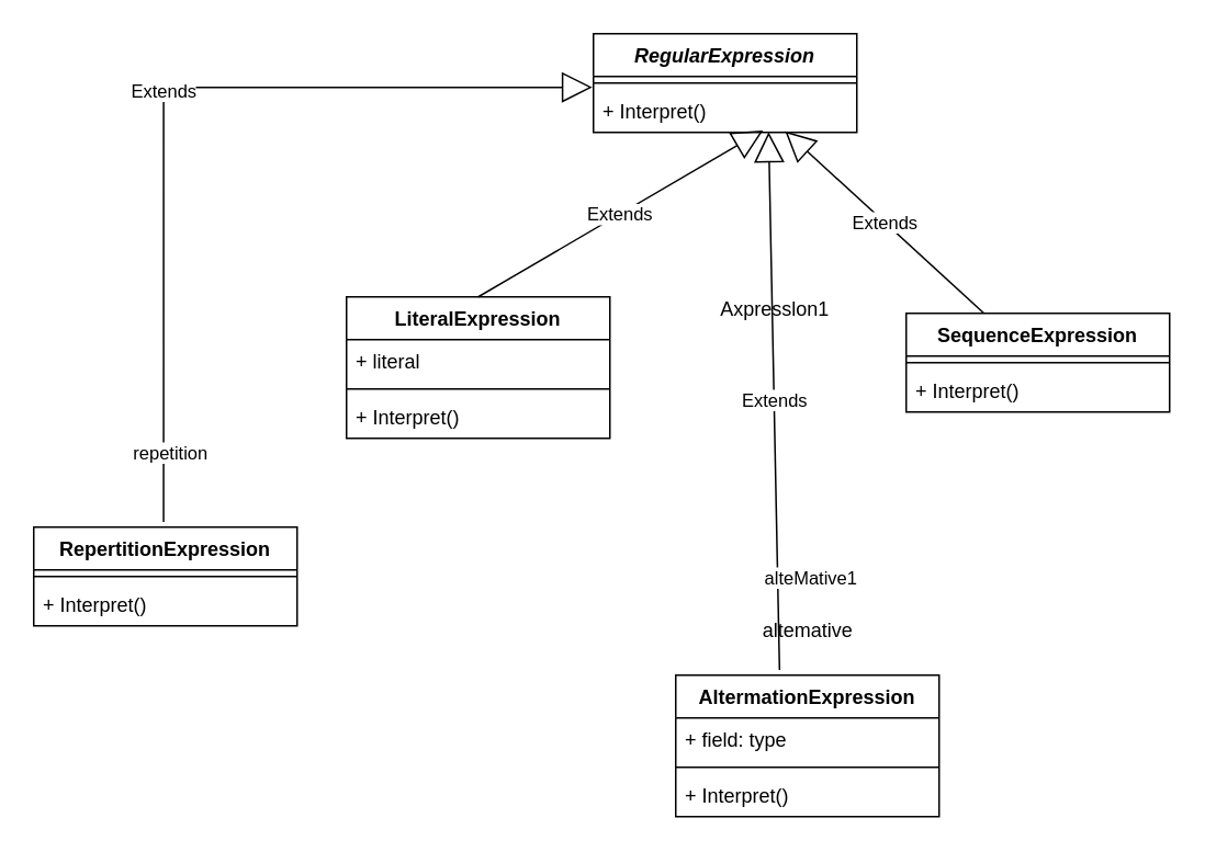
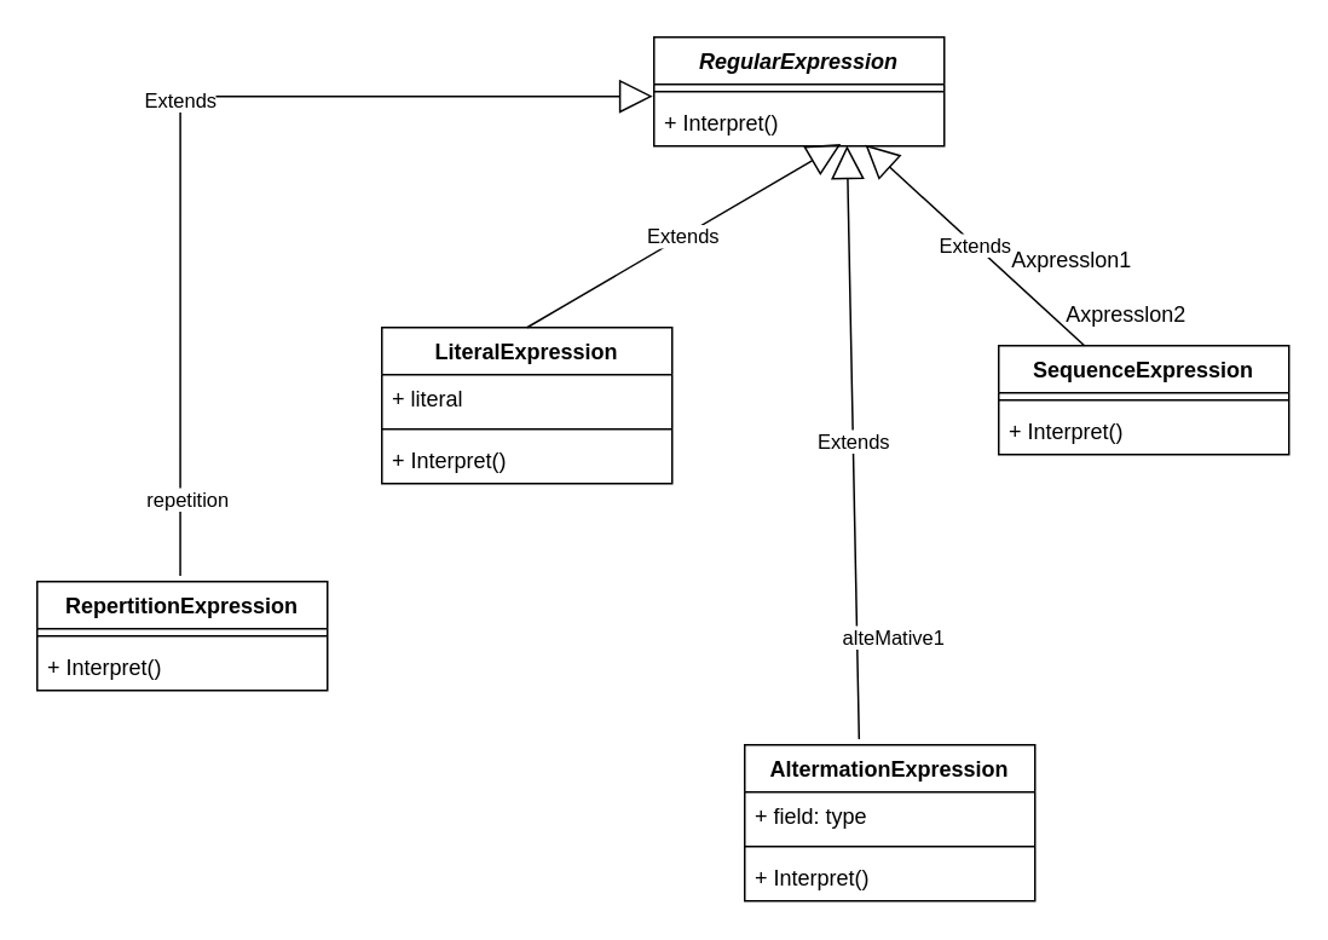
  <mxCell id="0" />
  <mxCell id="1" parent="0" />
  <mxCell id="2" value="&lt;i&gt;RegularExpression&lt;/i&gt;" style="swimlane;fontStyle=1;align=center;verticalAlign=top;childLayout=stackLayout;horizontal=1;startSize=26;horizontalStack=0;resizeParent=1;resizeParentMax=0;resizeLast=0;collapsible=1;marginBottom=0;whiteSpace=wrap;html=1;" vertex="1" parent="1"><mxGeometry x="360" y="20" width="160" height="60" as="geometry" /></mxCell>
  <mxCell id="3" value="" style="line;strokeWidth=1;fillColor=none;align=left;verticalAlign=middle;spacingTop=-1;spacingLeft=3;spacingRight=3;rotatable=0;labelPosition=right;points=[];portConstraint=eastwest;strokeColor=inherit;" vertex="1" parent="2"><mxGeometry y="26" width="160" height="8" as="geometry" /></mxCell>
  <mxCell id="4" value="+ Interpret()" style="text;strokeColor=none;fillColor=none;align=left;verticalAlign=top;spacingLeft=4;spacingRight=4;overflow=hidden;rotatable=0;points=[[0,0.5],[1,0.5]];portConstraint=eastwest;whiteSpace=wrap;html=1;" vertex="1" parent="2"><mxGeometry y="34" width="160" height="26" as="geometry" /></mxCell>
  <mxCell id="5" value="LiteralExpression" style="swimlane;fontStyle=1;align=center;verticalAlign=top;childLayout=stackLayout;horizontal=1;startSize=26;horizontalStack=0;resizeParent=1;resizeParentMax=0;resizeLast=0;collapsible=1;marginBottom=0;whiteSpace=wrap;html=1;" vertex="1" parent="1"><mxGeometry x="210" y="180" width="160" height="86" as="geometry" /></mxCell>
  <mxCell id="6" value="+ literal" style="text;strokeColor=none;fillColor=none;align=left;verticalAlign=top;spacingLeft=4;spacingRight=4;overflow=hidden;rotatable=0;points=[[0,0.5],[1,0.5]];portConstraint=eastwest;whiteSpace=wrap;html=1;" vertex="1" parent="5"><mxGeometry y="26" width="160" height="26" as="geometry" /></mxCell>
  <mxCell id="7" value="" style="line;strokeWidth=1;fillColor=none;align=left;verticalAlign=middle;spacingTop=-1;spacingLeft=3;spacingRight=3;rotatable=0;labelPosition=right;points=[];portConstraint=eastwest;strokeColor=inherit;" vertex="1" parent="5"><mxGeometry y="52" width="160" height="8" as="geometry" /></mxCell>
  <mxCell id="8" value="+ Interpret()" style="text;strokeColor=none;fillColor=none;align=left;verticalAlign=top;spacingLeft=4;spacingRight=4;overflow=hidden;rotatable=0;points=[[0,0.5],[1,0.5]];portConstraint=eastwest;whiteSpace=wrap;html=1;" vertex="1" parent="5"><mxGeometry y="60" width="160" height="26" as="geometry" /></mxCell>
  <mxCell id="9" value="SequenceExpression" style="swimlane;fontStyle=1;align=center;verticalAlign=top;childLayout=stackLayout;horizontal=1;startSize=26;horizontalStack=0;resizeParent=1;resizeParentMax=0;resizeLast=0;collapsible=1;marginBottom=0;whiteSpace=wrap;html=1;" vertex="1" parent="1"><mxGeometry x="550" y="190" width="160" height="60" as="geometry" /></mxCell>
  <mxCell id="10" value="" style="line;strokeWidth=1;fillColor=none;align=left;verticalAlign=middle;spacingTop=-1;spacingLeft=3;spacingRight=3;rotatable=0;labelPosition=right;points=[];portConstraint=eastwest;strokeColor=inherit;" vertex="1" parent="9"><mxGeometry y="26" width="160" height="8" as="geometry" /></mxCell>
  <mxCell id="11" value="+ Interpret()" style="text;strokeColor=none;fillColor=none;align=left;verticalAlign=top;spacingLeft=4;spacingRight=4;overflow=hidden;rotatable=0;points=[[0,0.5],[1,0.5]];portConstraint=eastwest;whiteSpace=wrap;html=1;" vertex="1" parent="9"><mxGeometry y="34" width="160" height="26" as="geometry" /></mxCell>
  <mxCell id="12" value="RepertitionExpression" style="swimlane;fontStyle=1;align=center;verticalAlign=top;childLayout=stackLayout;horizontal=1;startSize=26;horizontalStack=0;resizeParent=1;resizeParentMax=0;resizeLast=0;collapsible=1;marginBottom=0;whiteSpace=wrap;html=1;" vertex="1" parent="1"><mxGeometry x="20" y="320" width="160" height="60" as="geometry" /></mxCell>
  <mxCell id="13" value="" style="line;strokeWidth=1;fillColor=none;align=left;verticalAlign=middle;spacingTop=-1;spacingLeft=3;spacingRight=3;rotatable=0;labelPosition=right;points=[];portConstraint=eastwest;strokeColor=inherit;" vertex="1" parent="12"><mxGeometry y="26" width="160" height="8" as="geometry" /></mxCell>
  <mxCell id="14" value="+ Interpret()" style="text;strokeColor=none;fillColor=none;align=left;verticalAlign=top;spacingLeft=4;spacingRight=4;overflow=hidden;rotatable=0;points=[[0,0.5],[1,0.5]];portConstraint=eastwest;whiteSpace=wrap;html=1;" vertex="1" parent="12"><mxGeometry y="34" width="160" height="26" as="geometry" /></mxCell>
  <mxCell id="15" value="AltermationExpression" style="swimlane;fontStyle=1;align=center;verticalAlign=top;childLayout=stackLayout;horizontal=1;startSize=26;horizontalStack=0;resizeParent=1;resizeParentMax=0;resizeLast=0;collapsible=1;marginBottom=0;whiteSpace=wrap;html=1;" vertex="1" parent="1"><mxGeometry x="410" y="410" width="160" height="86" as="geometry" /></mxCell>
  <mxCell id="16" value="+ field: type" style="text;strokeColor=none;fillColor=none;align=left;verticalAlign=top;spacingLeft=4;spacingRight=4;overflow=hidden;rotatable=0;points=[[0,0.5],[1,0.5]];portConstraint=eastwest;whiteSpace=wrap;html=1;" vertex="1" parent="15"><mxGeometry y="26" width="160" height="26" as="geometry" /></mxCell>
  <mxCell id="17" value="" style="line;strokeWidth=1;fillColor=none;align=left;verticalAlign=middle;spacingTop=-1;spacingLeft=3;spacingRight=3;rotatable=0;labelPosition=right;points=[];portConstraint=eastwest;strokeColor=inherit;" vertex="1" parent="15"><mxGeometry y="52" width="160" height="8" as="geometry" /></mxCell>
  <mxCell id="18" value="+ Interpret()" style="text;strokeColor=none;fillColor=none;align=left;verticalAlign=top;spacingLeft=4;spacingRight=4;overflow=hidden;rotatable=0;points=[[0,0.5],[1,0.5]];portConstraint=eastwest;whiteSpace=wrap;html=1;" vertex="1" parent="15"><mxGeometry y="60" width="160" height="26" as="geometry" /></mxCell>
  <mxCell id="19" value="Extends" style="endArrow=block;endSize=16;endFill=0;html=1;rounded=0;entryX=0.644;entryY=0.954;entryDx=0;entryDy=0;entryPerimeter=0;exitX=0.5;exitY=0;exitDx=0;exitDy=0;" edge="1" parent="1" source="5" target="4"><mxGeometry width="160" relative="1" as="geometry"><mxPoint x="320" y="250" as="sourcePoint" /><mxPoint x="480" y="250" as="targetPoint" /></mxGeometry></mxCell>
  <mxCell id="20" value="Extends" style="endArrow=block;endSize=16;endFill=0;html=1;rounded=0;entryX=0.728;entryY=0.973;entryDx=0;entryDy=0;entryPerimeter=0;" edge="1" parent="1" source="9" target="4"><mxGeometry width="160" relative="1" as="geometry"><mxPoint x="300" y="190" as="sourcePoint" /><mxPoint x="463" y="109" as="targetPoint" /></mxGeometry></mxCell>
  <mxCell id="21" value="Extends" style="endArrow=block;endSize=16;endFill=0;html=1;rounded=0;entryX=-0.004;entryY=-0.053;entryDx=0;entryDy=0;entryPerimeter=0;exitX=0.493;exitY=-0.052;exitDx=0;exitDy=0;exitPerimeter=0;edgeStyle=orthogonalEdgeStyle;" edge="1" parent="1" source="12" target="4"><mxGeometry width="160" relative="1" as="geometry"><mxPoint x="300" y="190" as="sourcePoint" /><mxPoint x="463" y="109" as="targetPoint" /></mxGeometry></mxCell>
  <mxCell id="22" value="repetition" style="edgeLabel;html=1;align=center;verticalAlign=middle;resizable=0;points=[];" vertex="1" connectable="0" parent="21"><mxGeometry x="-0.84" y="-4" relative="1" as="geometry"><mxPoint as="offset" /></mxGeometry></mxCell>
  <mxCell id="23" value="Extends" style="endArrow=block;endSize=16;endFill=0;html=1;rounded=0;entryX=0.665;entryY=0.991;entryDx=0;entryDy=0;entryPerimeter=0;exitX=0.394;exitY=-0.036;exitDx=0;exitDy=0;exitPerimeter=0;" edge="1" parent="1" source="15" target="4"><mxGeometry width="160" relative="1" as="geometry"><mxPoint x="555" y="201" as="sourcePoint" /><mxPoint x="450" y="120" as="targetPoint" /></mxGeometry></mxCell>
  <mxCell id="24" value="alteMative1" style="edgeLabel;html=1;align=center;verticalAlign=middle;resizable=0;points=[];" vertex="1" connectable="0" parent="23"><mxGeometry x="-0.676" y="-3" relative="1" as="geometry"><mxPoint x="17" y="-3" as="offset" /></mxGeometry></mxCell>
- <mxCell id="25" value="altemative" style="text;html=1;align=center;verticalAlign=middle;resizable=0;points=[];autosize=1;strokeColor=none;fillColor=none;" vertex="1" parent="1"><mxGeometry x="450" y="368" width="80" height="30" as="geometry" /></mxCell>
- <mxCell id="26" value="Axpresslon1" style="text;html=1;align=center;verticalAlign=middle;resizable=0;points=[];autosize=1;strokeColor=none;fillColor=none;" vertex="1" parent="1"><mxGeometry x="425" y="173" width="90" height="30" as="geometry" /></mxCell>
+ <mxCell id="26" value="Axpresslon1" style="text;html=1;align=center;verticalAlign=middle;resizable=0;points=[];autosize=1;strokeColor=none;fillColor=none;" vertex="1" parent="1"><mxGeometry x="545" y="128" width="90" height="30" as="geometry" /></mxCell>
+ <mxCell id="27" value="Axpresslon2" style="text;html=1;align=center;verticalAlign=middle;resizable=0;points=[];autosize=1;strokeColor=none;fillColor=none;" vertex="1" parent="1"><mxGeometry x="575" y="158" width="90" height="30" as="geometry" /></mxCell>
